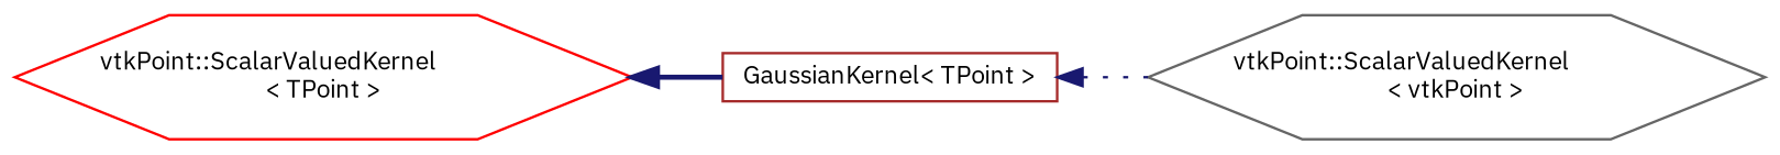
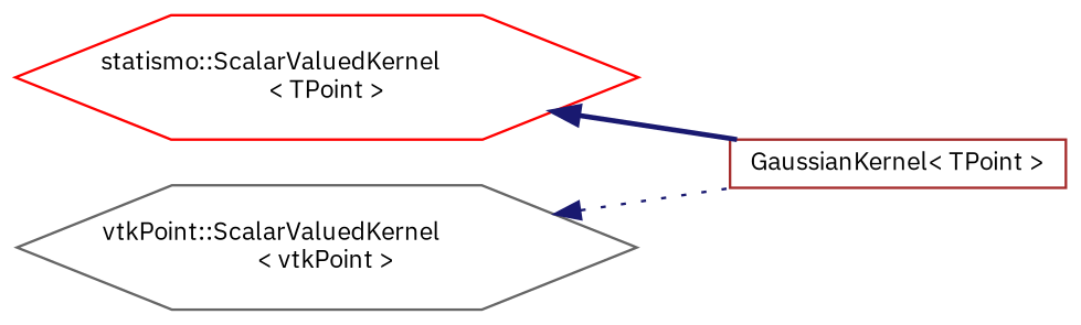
  digraph {
    fontname="IBM Plex Sans"
    rankdir=LR
    node [fillcolor=white fontname="IBM Plex Sans" fontsize=10 shape=hexagon style=filled]
    edge [color=midnightblue dir=back fontname="IBM Plex Sans" fontsize=10 labelfontname="FreeSans.ttf" labelfontsize=10]
-   n1 [color=red height=0.2 label="vtkPoint::ScalarValuedKernel\l\< TPoint \>" width=0.4]
+   n1 [color=red height=0.2 label="statismo::ScalarValuedKernel\l\< TPoint \>" width=0.4]
    n2 [color=brown height=0.2 label="GaussianKernel\< TPoint \>" shape=box width=0.4]
    n3 [color=gray40 height=0.2 label="vtkPoint::ScalarValuedKernel\l\< vtkPoint \>" width=0.4]
    n1 -> n2 [style=bold]
-   n2 -> n3 [style=dotted]
+   n3 -> n2 [style=dotted]
  }
